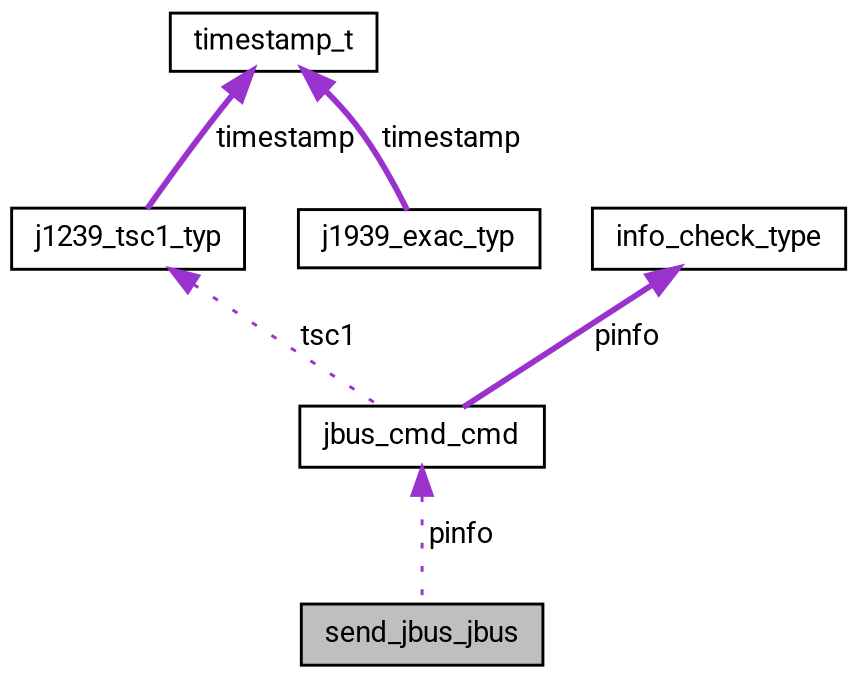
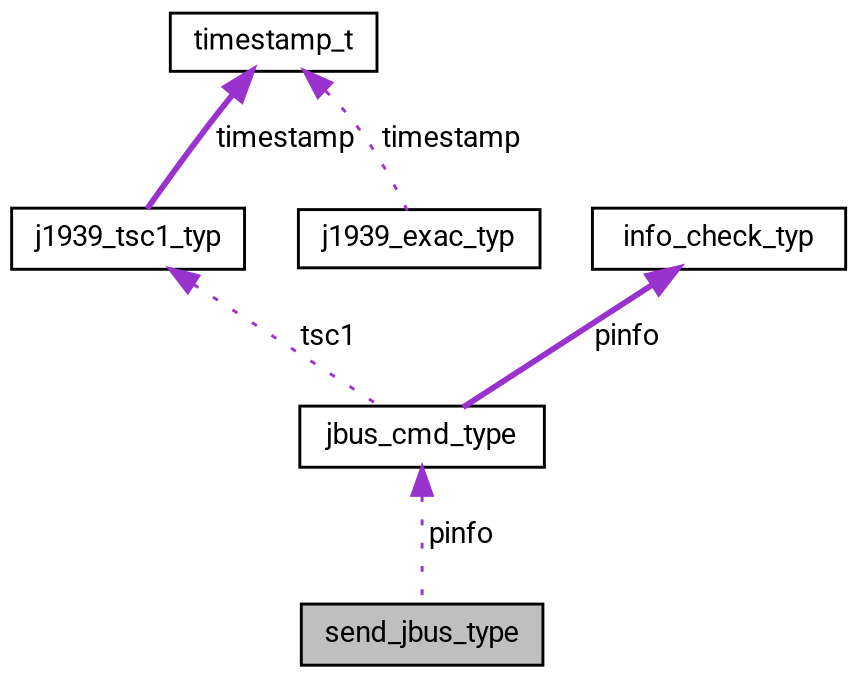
  digraph {
    fontname=Roboto
    node [color=black fillcolor=white fontname=Roboto fontsize=10 shape=record style=filled]
    edge [color=darkorchid3 dir=back fontname=Roboto fontsize=10 labelfontname=Helvetica labelfontsize=10 style=dotted]
-   n1 [fillcolor=grey75 fontcolor=black height=0.2 label=send_jbus_jbus width=0.4]
-   n2 [height=0.2 label=jbus_cmd_cmd width=0.4]
-   n3 [height=0.2 label=j1239_tsc1_typ width=0.4]
+   n1 [fillcolor=grey75 fontcolor=black height=0.2 label=send_jbus_type width=0.4]
+   n2 [height=0.2 label=jbus_cmd_type width=0.4]
+   n3 [height=0.2 label=j1939_tsc1_typ width=0.4]
    n4 [height=0.2 label=timestamp_t width=0.4]
    n5 [height=0.2 label=j1939_exac_typ width=0.4]
-   n6 [height=0.2 label=info_check_type width=0.4]
+   n6 [height=0.2 label=info_check_typ width=0.4]
    n2 -> n1 [label=" pinfo"]
    n3 -> n2 [label=" tsc1"]
    n4 -> n3 [label=" timestamp" style=bold]
-   n4 -> n5 [label=" timestamp" style=bold]
+   n4 -> n5 [label=" timestamp"]
    n6 -> n2 [label=" pinfo" style=bold]
  }
